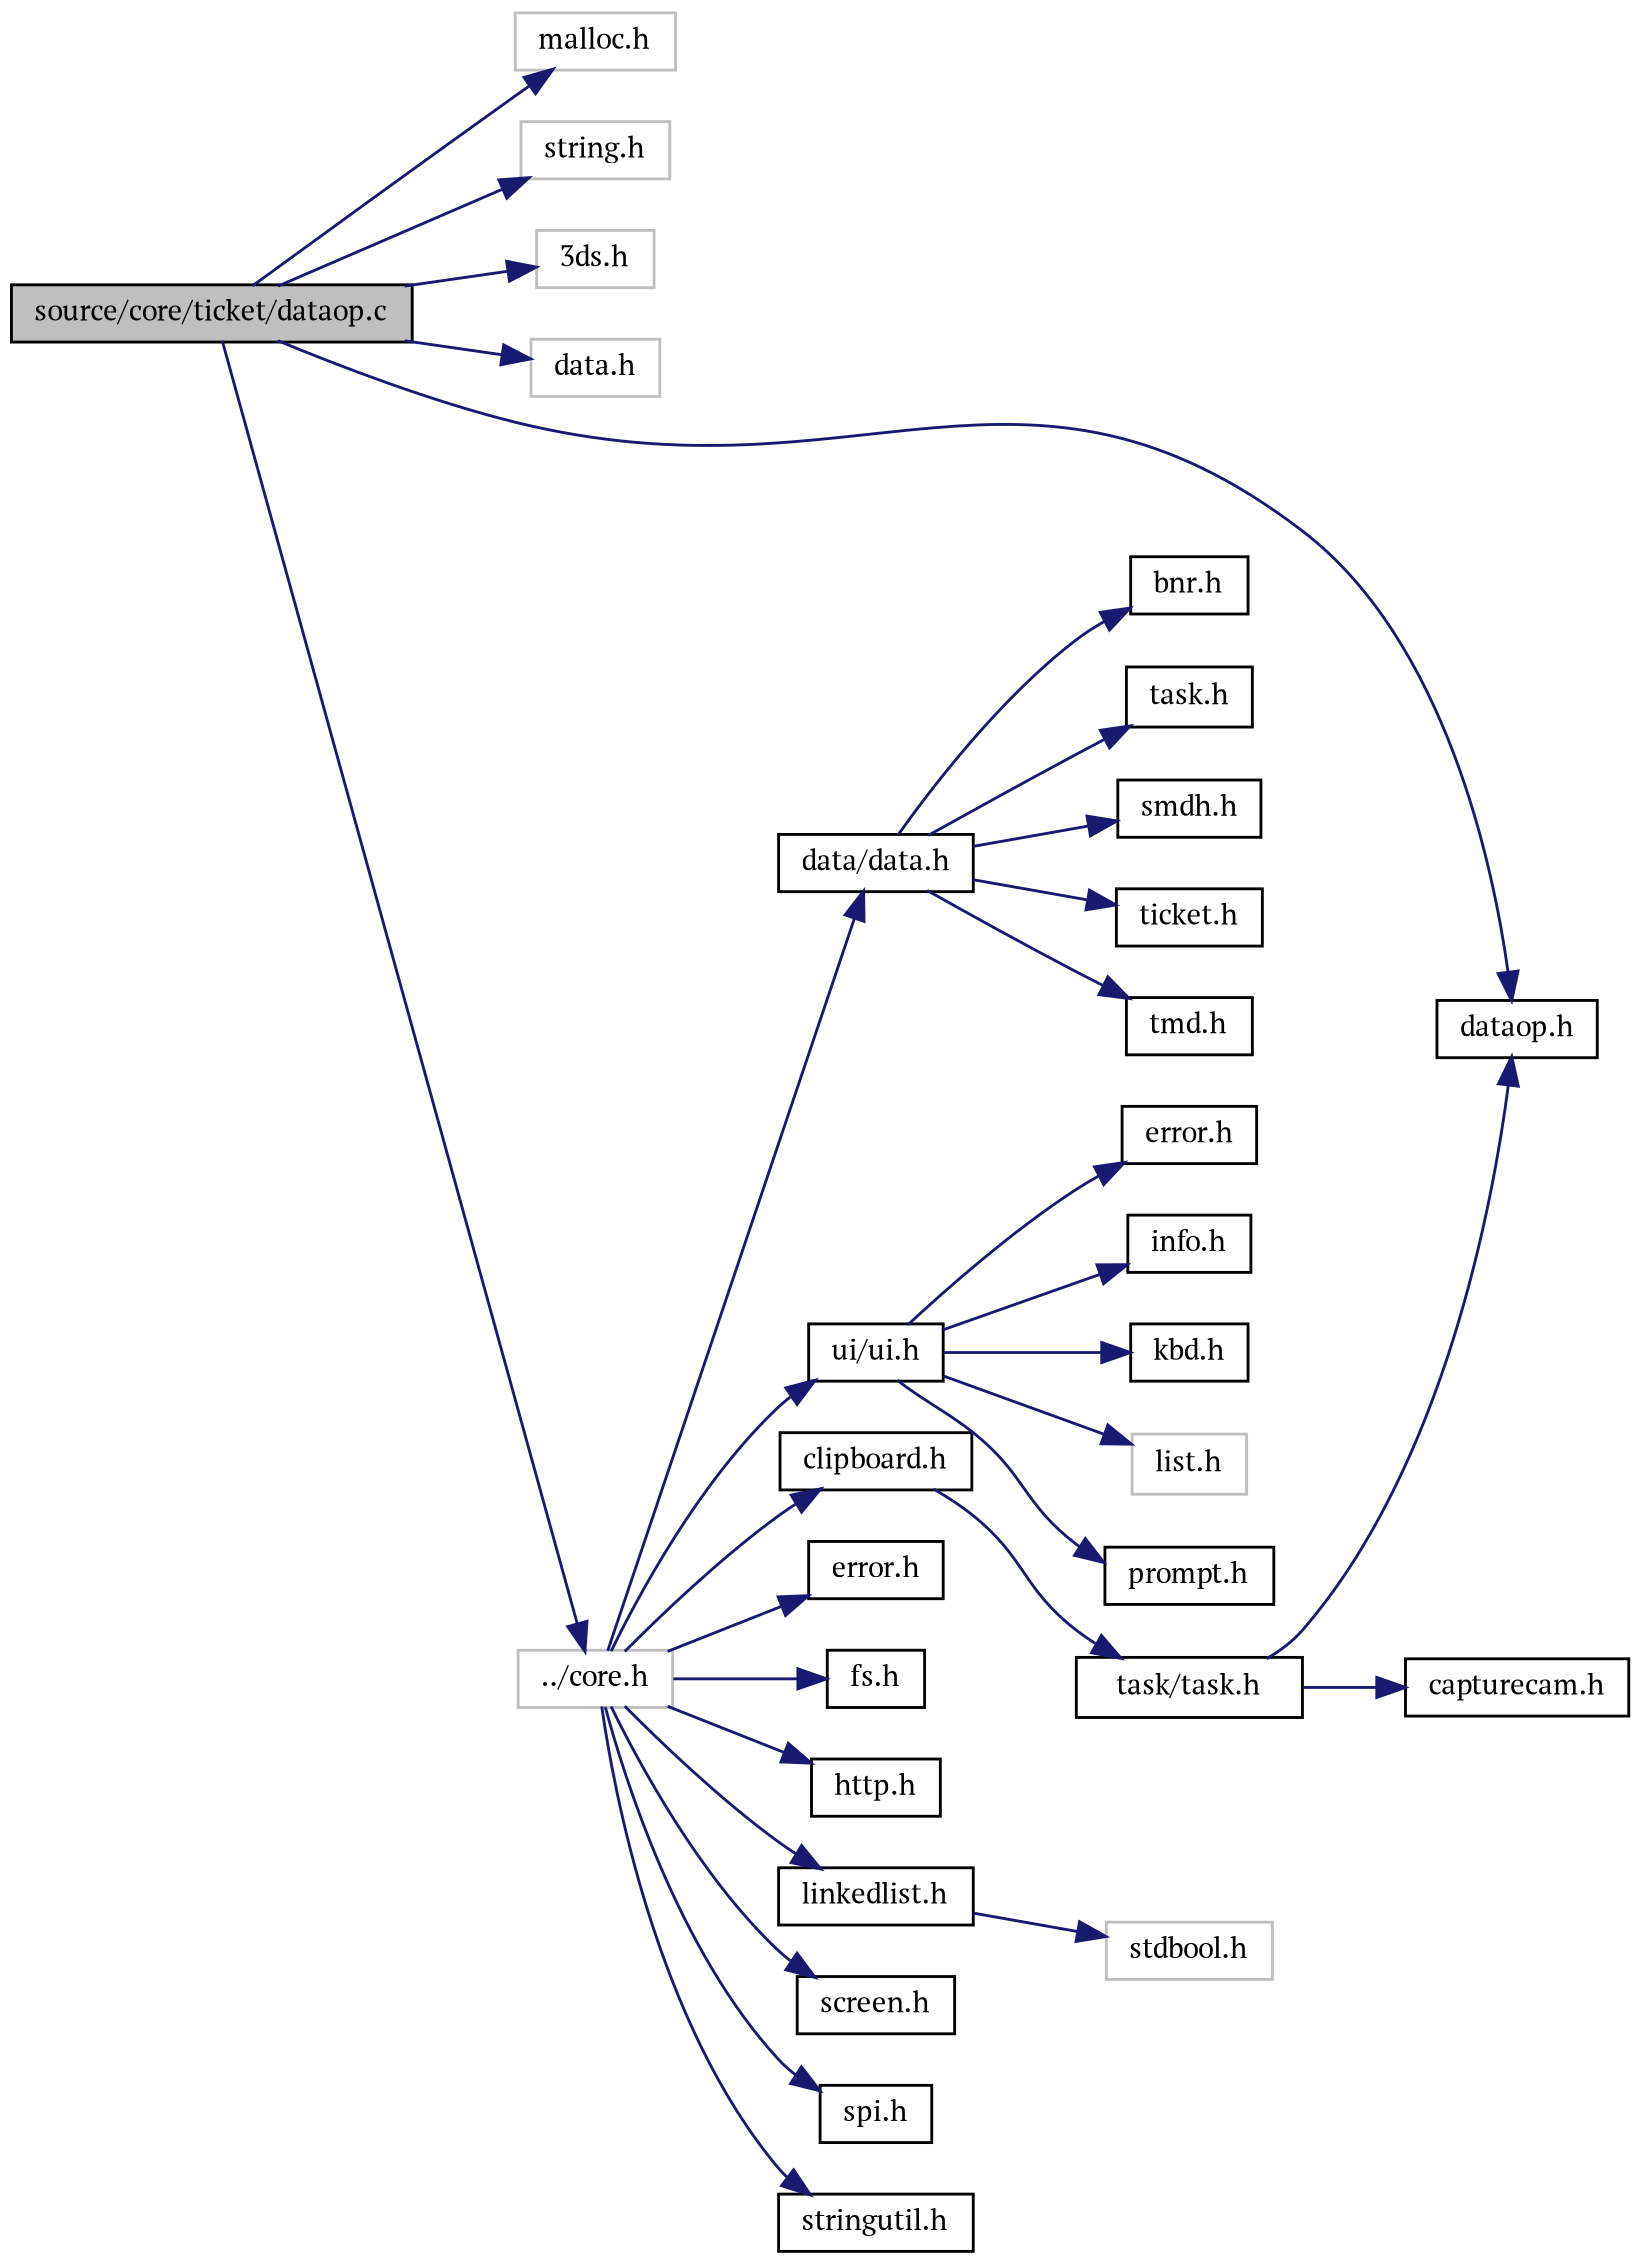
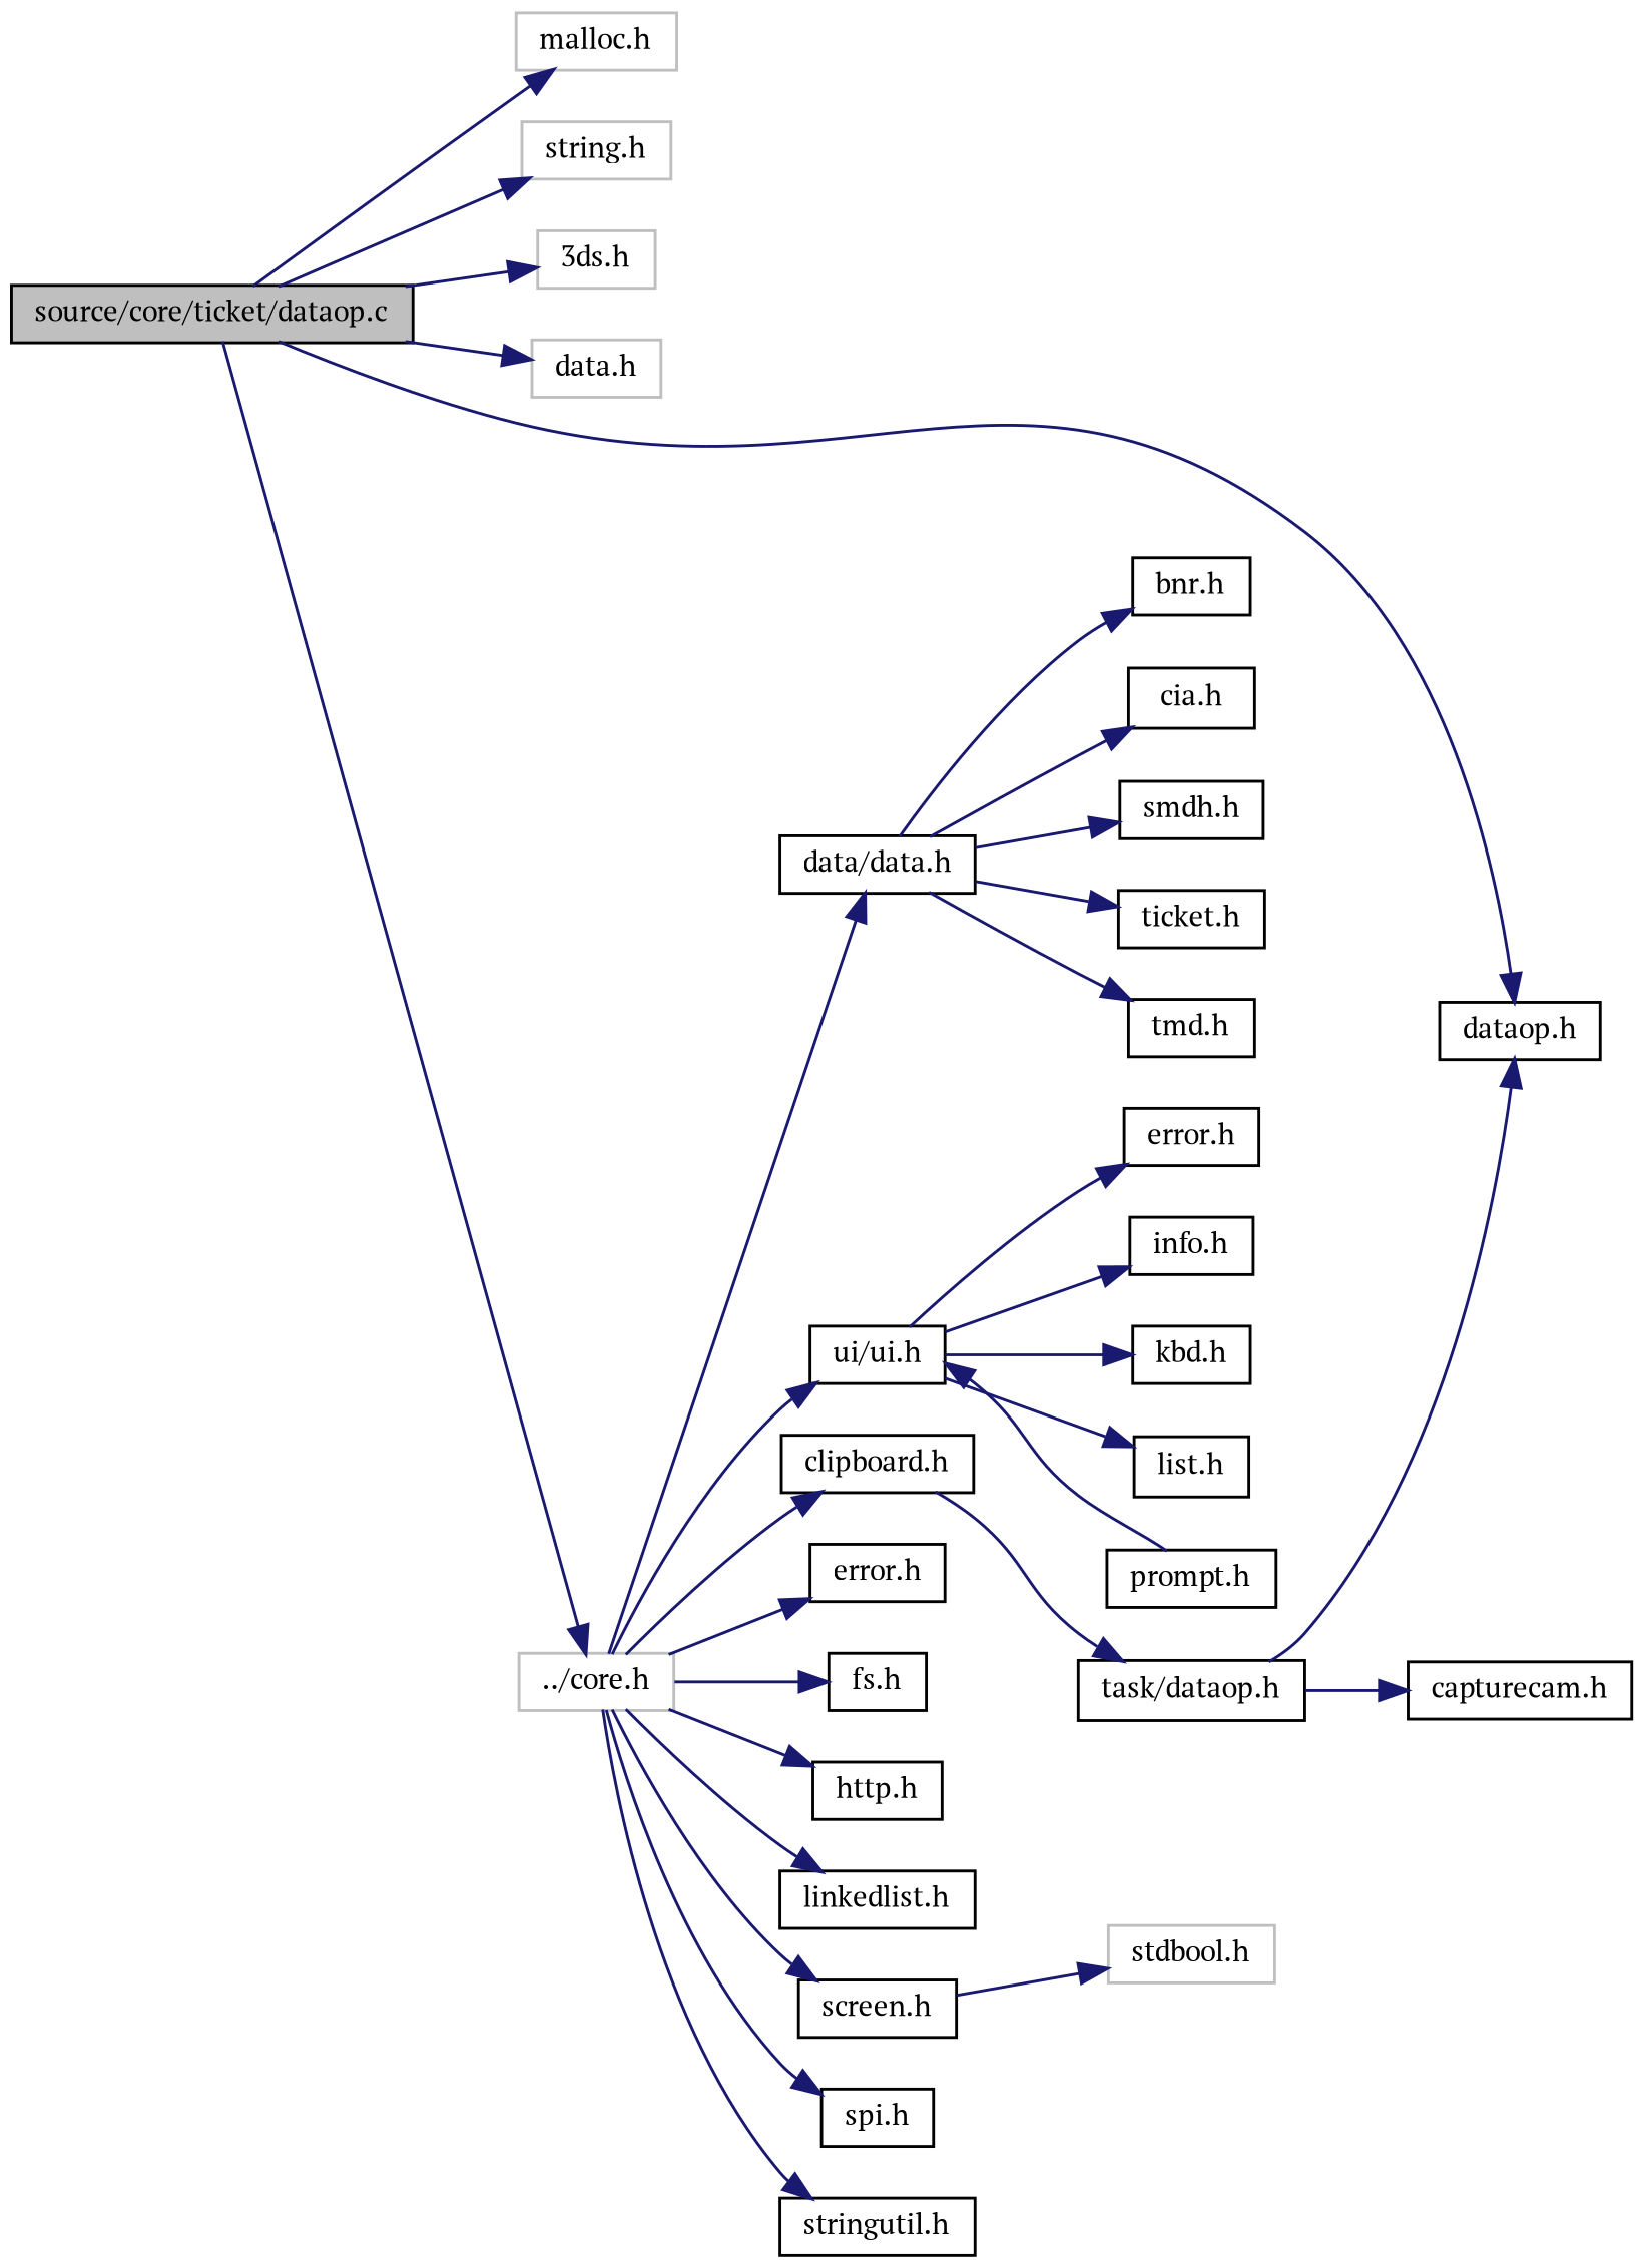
  digraph {
    fontname="PT Serif"
    rankdir=LR
    node [color=black fillcolor=white fontname="PT Serif" fontsize=10 shape=record style=filled]
    edge [color=midnightblue fontname="PT Serif" fontsize=10 labelfontname=Helvetica labelfontsize=10 style=solid]
    n1 [fillcolor=grey75 fontcolor=black height=0.2 label="source/core/ticket/dataop.c" width=0.4]
    n2 [color=grey75 height=0.2 label="malloc.h" width=0.4]
    n3 [color=grey75 height=0.2 label="string.h" width=0.4]
    n4 [color=grey75 height=0.2 label="3ds.h" width=0.4]
    n5 [color=grey75 height=0.2 label="data.h" width=0.4]
    n6 [height=0.2 label="dataop.h" width=0.4]
    n7 [color=grey75 height=0.2 label="../core.h" width=0.4]
    n8 [height=0.2 label="data/data.h" width=0.4]
    n9 [height=0.2 label="ui/ui.h" width=0.4]
    n10 [height=0.2 label="clipboard.h" width=0.4]
    n11 [height=0.2 label="error.h" width=0.4]
    n12 [height=0.2 label="fs.h" width=0.4]
    n13 [height=0.2 label="http.h" width=0.4]
    n14 [height=0.2 label="linkedlist.h" width=0.4]
    n15 [height=0.2 label="screen.h" width=0.4]
    n16 [height=0.2 label="spi.h" width=0.4]
    n17 [height=0.2 label="stringutil.h" width=0.4]
    n18 [height=0.2 label="bnr.h" width=0.4]
-   n19 [height=0.2 label="task.h" width=0.4]
+   n19 [height=0.2 label="cia.h" width=0.4]
    n20 [height=0.2 label="smdh.h" width=0.4]
    n21 [height=0.2 label="ticket.h" width=0.4]
    n22 [height=0.2 label="tmd.h" width=0.4]
-   n23 [height=0.2 label="task/task.h" width=0.4]
+   n23 [height=0.2 label="task/dataop.h" width=0.4]
    n24 [height=0.2 label="capturecam.h" width=0.4]
    n25 [height=0.2 label="error.h" width=0.4]
    n26 [height=0.2 label="info.h" width=0.4]
    n27 [height=0.2 label="kbd.h" width=0.4]
-   n28 [color=grey75 height=0.2 label="list.h" width=0.4]
+   n28 [height=0.2 label="list.h" width=0.4]
    n29 [height=0.2 label="prompt.h" width=0.4]
    n30 [color=grey75 height=0.2 label="stdbool.h" width=0.4]
    n1 -> n2
    n1 -> n3
    n1 -> n4
    n1 -> n5
    n1 -> n6
    n1 -> n7
    n7 -> n8
    n7 -> n9
    n7 -> n10
    n7 -> n11
    n7 -> n12
    n7 -> n13
    n7 -> n14
    n7 -> n15
    n7 -> n16
    n7 -> n17
    n8 -> n18
    n8 -> n19
    n8 -> n20
    n8 -> n21
    n8 -> n22
    n9 -> n25
    n9 -> n26
    n9 -> n27
    n9 -> n28
-   n9 -> n29
+   n29 -> n9
    n10 -> n23
-   n14 -> n30
+   n15 -> n30
    n23 -> n6
    n23 -> n24
  }
